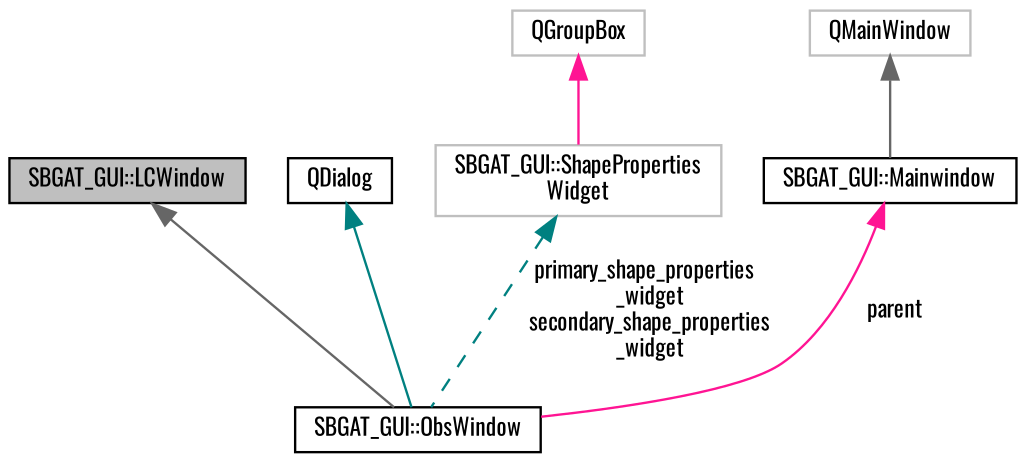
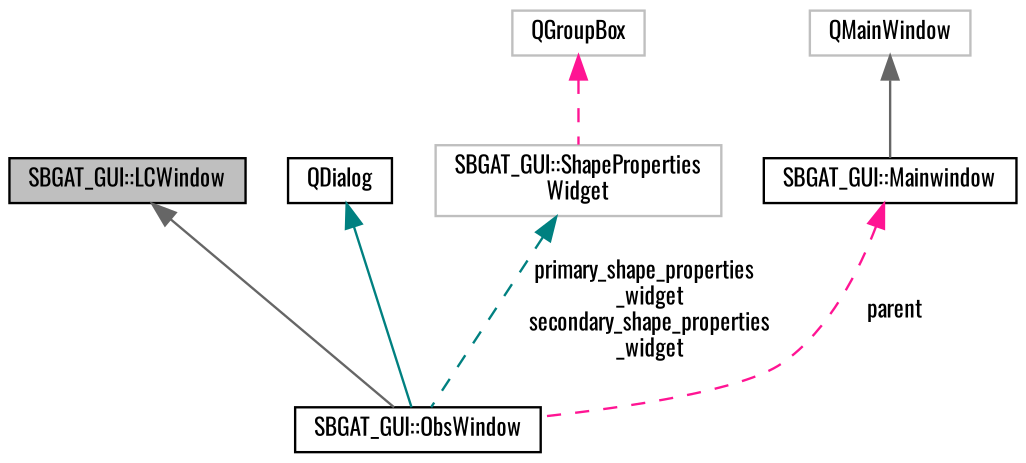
  digraph {
    fontname=Oswald
    node [color=black fillcolor=white fontname=Oswald fontsize=10 shape=record style=filled]
    edge [color=gray40 dir=back fontname=Oswald fontsize=10 labelfontname=Helvetica labelfontsize=10 style=solid]
    n1 [fillcolor=grey75 fontcolor=black height=0.2 label="SBGAT_GUI::LCWindow" width=0.4]
    n2 [height=0.2 label="SBGAT_GUI::ObsWindow" width=0.4]
    n3 [height=0.2 label=QDialog width=0.4]
    n4 [color=grey75 height=0.2 label="SBGAT_GUI::ShapeProperties\lWidget" width=0.4]
    n5 [color=grey75 height=0.2 label=QGroupBox width=0.4]
    n6 [height=0.2 label="SBGAT_GUI::Mainwindow" width=0.4]
    n7 [color=grey75 height=0.2 label=QMainWindow width=0.4]
    n1 -> n2
    n3 -> n2 [color=teal]
    n4 -> n2 [color=teal label=" primary_shape_properties\l_widget\nsecondary_shape_properties\l_widget" style=dashed]
-   n5 -> n4 [color=deeppink]
-   n6 -> n2 [color=deeppink label=" parent"]
+   n5 -> n4 [color=deeppink style=dashed]
+   n6 -> n2 [color=deeppink label=" parent" style=dashed]
    n7 -> n6
  }
